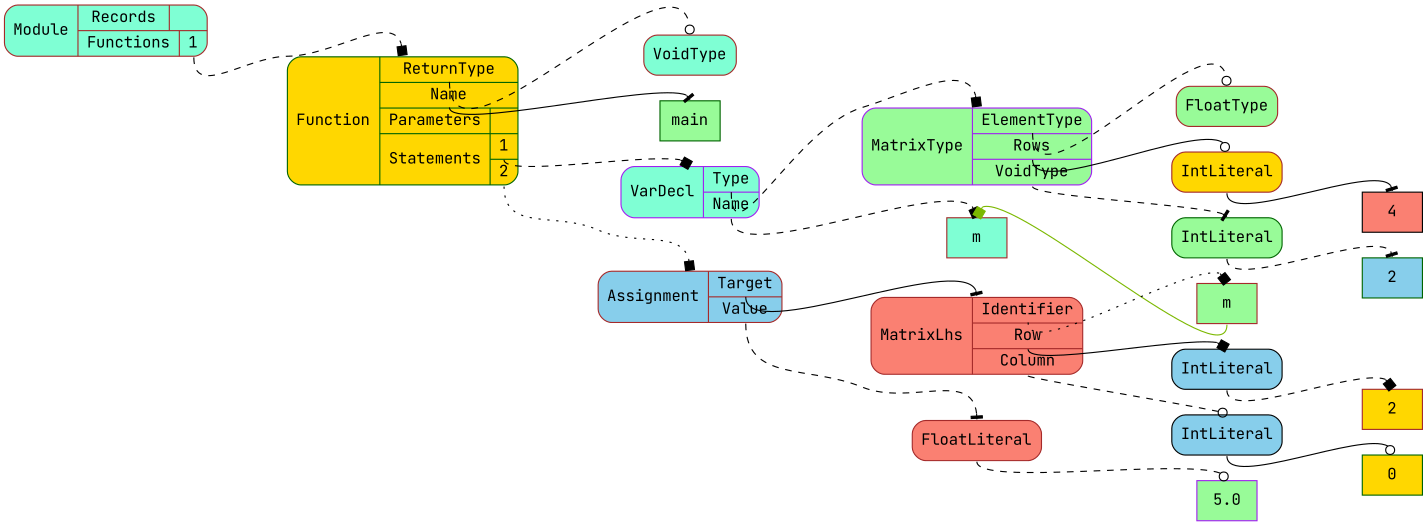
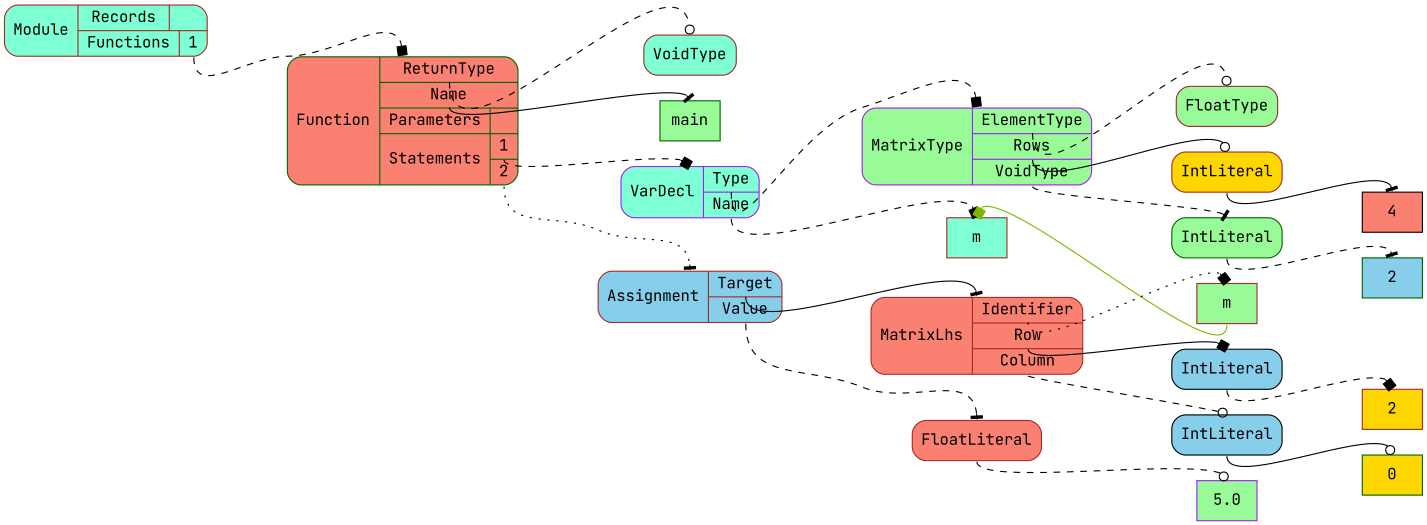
  digraph {
    fontname="JetBrains Mono"
    nodesep=0.3
    ordering=out
    rankdir=LR
    ranksep=1
    node [color=brown fillcolor=palegreen fontname="JetBrains Mono" shape=Mrecord style=filled]
    edge [arrowhead=box fontname="JetBrains Mono" headport=n style=dashed tailport=s]
    n1 [fillcolor=aquamarine label=VoidType]
    n2 [color=darkgreen label=main shape=box]
    n3 [label=FloatType]
    n4 [color=black fillcolor=salmon label=4 shape=box]
    n5 [fillcolor=gold label=IntLiteral]
    n6 [color=darkgreen fillcolor=skyblue label=2 shape=box]
    n7 [color=darkgreen label=IntLiteral]
    n8 [color=purple label="{MatrixType|{<p0>ElementType|<p1>Rows|<p2>VoidType}}"]
    n9 [fillcolor=aquamarine label=m shape=box]
    n10 [color=purple fillcolor=aquamarine label="{VarDecl|{<p0>Type|<p1>Name}}"]
    n11 [label=m shape=box]
    n12 [fillcolor=gold label=2 shape=box]
    n13 [color=black fillcolor=skyblue label=IntLiteral]
    n14 [color=darkgreen fillcolor=gold label=0 shape=box]
    n15 [color=black fillcolor=skyblue label=IntLiteral]
    n16 [fillcolor=salmon label="{MatrixLhs|{<p0>Identifier|<p1>Row|<p2>Column}}"]
    n17 [color=purple label=5.0 shape=box]
    n18 [fillcolor=salmon label=FloatLiteral]
    n19 [fillcolor=skyblue label="{Assignment|{<p0>Target|<p1>Value}}"]
-   n20 [color=darkgreen fillcolor=gold label="{Function|{<p0>ReturnType|<p1>Name|{Parameters|{}}|{Statements|{<p3_0>1|<p3_1>2}}}}"]
+   n20 [color=darkgreen fillcolor=salmon label="{Function|{<p0>ReturnType|<p1>Name|{Parameters|{}}|{Statements|{<p3_0>1|<p3_1>2}}}}"]
    n21 [fillcolor=aquamarine label="{Module|{{Records|{}}|{Functions|{<p1_0>1}}}}"]
    n5 -> n4 [arrowhead=tee style=solid]
    n7 -> n6 [arrowhead=tee]
    n8 -> n3 [arrowhead=odot tailport="p0:s"]
    n8 -> n5 [arrowhead=odot style=solid tailport="p1:s"]
    n8 -> n7 [arrowhead=tee tailport="p2:s"]
    n10 -> n8 [tailport="p0:s"]
    n10 -> n9 [tailport="p1:s"]
    n11 -> n9 [color="#7BB800" constraint=false style=solid]
    n13 -> n12
    n15 -> n14 [arrowhead=odot style=solid]
    n16 -> n11 [style=dotted tailport="p0:s"]
    n16 -> n13 [style=solid tailport="p1:s"]
    n16 -> n15 [arrowhead=odot tailport="p2:s"]
    n18 -> n17 [arrowhead=odot]
    n19 -> n16 [arrowhead=tee style=solid tailport="p0:s"]
    n19 -> n18 [arrowhead=tee tailport="p1:s"]
    n20 -> n1 [arrowhead=odot tailport="p0:s"]
    n20 -> n2 [arrowhead=tee style=solid tailport="p1:s"]
    n20 -> n10 [tailport="p3_0:s"]
-   n20 -> n19 [style=dotted tailport="p3_1:s"]
+   n20 -> n19 [arrowhead=tee style=dotted tailport="p3_1:s"]
    n21 -> n20 [tailport="p1_0:s"]
  }
